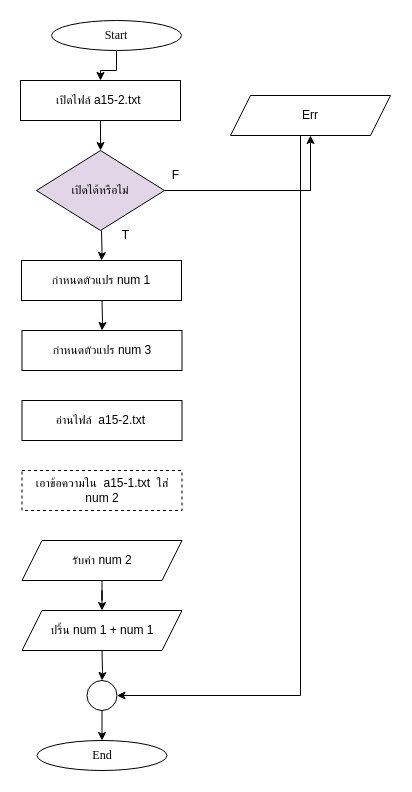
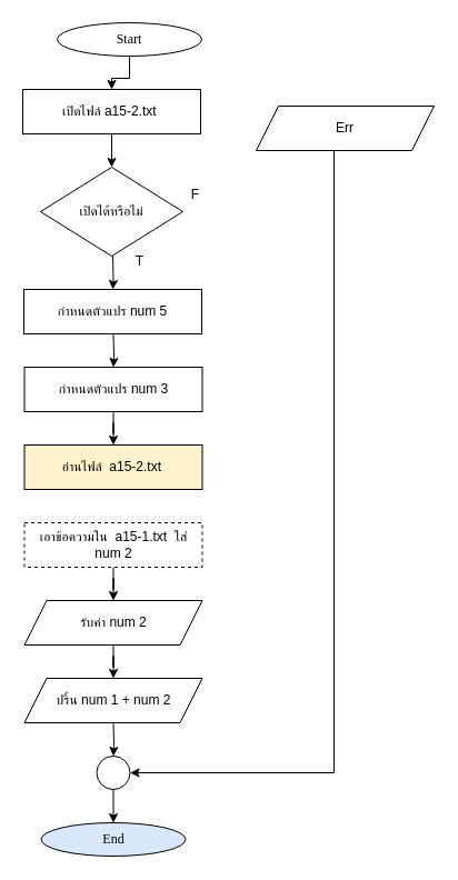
  <mxCell id="0" />
  <mxCell id="1" parent="0" />
  <mxCell id="2" value="" style="edgeStyle=orthogonalEdgeStyle;rounded=0;orthogonalLoop=1;jettySize=auto;html=1;" edge="1" parent="1" source="3" target="5"><mxGeometry relative="1" as="geometry" /></mxCell>
  <mxCell id="3" value="&lt;font data-font-src=&quot;https://fonts.googleapis.com/css?family=Sarabun&quot; face=&quot;Sarabun&quot;&gt;Start&lt;/font&gt;" style="ellipse;whiteSpace=wrap;html=1;" vertex="1" parent="1"><mxGeometry x="51" y="20" width="130" height="30" as="geometry" /></mxCell>
  <mxCell id="4" value="" style="edgeStyle=orthogonalEdgeStyle;rounded=0;orthogonalLoop=1;jettySize=auto;html=1;" edge="1" parent="1" source="5" target="8"><mxGeometry relative="1" as="geometry" /></mxCell>
  <mxCell id="5" value="เปิดไฟล์&amp;nbsp;a15-2.txt&amp;nbsp;&lt;span style=&quot;color: rgba(0, 0, 0, 0); font-family: monospace; font-size: 0px; text-align: start; text-wrap-mode: nowrap;&quot;&gt;%3CmxGraphModel%3E%3Croot%3E%3CmxCell%20id%3D%220%22%2F%3E%3CmxCell%20id%3D%221%22%20parent%3D%220%22%2F%3E%3CmxCell%20id%3D%222%22%20value%3D%22%E0%B8%81%E0%B8%B3%E0%B8%AB%E0%B8%99%E0%B8%94%E0%B8%95%E0%B8%B1%E0%B8%A7%E0%B9%81%E0%B8%9B%E0%B8%A3%20arr%22%20style%3D%22rounded%3D0%3BwhiteSpace%3Dwrap%3Bhtml%3D1%3B%22%20vertex%3D%221%22%20parent%3D%221%22%3E%3CmxGeometry%20x%3D%22-680%22%20y%3D%22-980%22%20width%3D%22160%22%20height%3D%2240%22%20as%3D%22geometry%22%2F%3E%3C%2FmxCell%3E%3C%2Froot%3E%3C%2FmxGraphModel%3E&lt;/span&gt;" style="rounded=0;whiteSpace=wrap;html=1;" vertex="1" parent="1"><mxGeometry x="20" y="80" width="160" height="40" as="geometry" /></mxCell>
  <mxCell id="6" value="" style="edgeStyle=orthogonalEdgeStyle;rounded=0;orthogonalLoop=1;jettySize=auto;html=1;" edge="1" parent="1" target="10"><mxGeometry relative="1" as="geometry"><mxPoint x="101.5" y="300" as="sourcePoint" /></mxGeometry></mxCell>
- <mxCell id="7" value="" style="edgeStyle=orthogonalEdgeStyle;rounded=0;orthogonalLoop=1;jettySize=auto;html=1;" edge="1" parent="1" source="8" target="16"><mxGeometry relative="1" as="geometry" /></mxCell>
- <mxCell id="8" value="เปิดได้หรือไม่" style="rhombus;whiteSpace=wrap;html=1;fillColor=#e1d5e7;" vertex="1" parent="1"><mxGeometry x="36" y="150" width="128" height="80" as="geometry" /></mxCell>
+ <mxCell id="8" value="เปิดได้หรือไม่" style="rhombus;whiteSpace=wrap;html=1;" vertex="1" parent="1"><mxGeometry x="36" y="150" width="128" height="80" as="geometry" /></mxCell>
+ <mxCell id="9" value="" style="edgeStyle=orthogonalEdgeStyle;rounded=0;orthogonalLoop=1;jettySize=auto;html=1;" edge="1" parent="1" source="10" target="11"><mxGeometry relative="1" as="geometry" /></mxCell>
  <mxCell id="10" value="กำหนดตัวแปร num 3" style="rounded=0;whiteSpace=wrap;html=1;" vertex="1" parent="1"><mxGeometry x="21.5" y="330" width="160" height="40" as="geometry" /></mxCell>
- <mxCell id="11" value="อ่านไฟล์&amp;nbsp;&amp;nbsp;a15-2.txt&amp;nbsp;" style="rounded=0;whiteSpace=wrap;html=1;" vertex="1" parent="1"><mxGeometry x="21.5" y="400" width="160" height="40" as="geometry" /></mxCell>
+ <mxCell id="11" value="อ่านไฟล์&amp;nbsp;&amp;nbsp;a15-2.txt&amp;nbsp;" style="rounded=0;whiteSpace=wrap;html=1;fillColor=#fff2cc;" vertex="1" parent="1"><mxGeometry x="21.5" y="400" width="160" height="40" as="geometry" /></mxCell>
+ <mxCell id="12" value="" style="edgeStyle=orthogonalEdgeStyle;rounded=0;orthogonalLoop=1;jettySize=auto;html=1;" edge="1" parent="1" source="13" target="23"><mxGeometry relative="1" as="geometry" /></mxCell>
  <mxCell id="13" value="เอาข้อความใน&amp;nbsp;&amp;nbsp;a15-1.txt&amp;nbsp; ใส่ num 2" style="rounded=0;whiteSpace=wrap;html=1;dashed=1;" vertex="1" parent="1"><mxGeometry x="21.5" y="470" width="160" height="40" as="geometry" /></mxCell>
  <mxCell id="14" value="" style="edgeStyle=orthogonalEdgeStyle;rounded=0;orthogonalLoop=1;jettySize=auto;html=1;" edge="1" parent="1" target="19"><mxGeometry relative="1" as="geometry"><mxPoint x="101.5" y="650" as="sourcePoint" /></mxGeometry></mxCell>
  <mxCell id="15" style="edgeStyle=orthogonalEdgeStyle;rounded=0;orthogonalLoop=1;jettySize=auto;html=1;entryX=1;entryY=0.5;entryDx=0;entryDy=0;" edge="1" parent="1" source="16" target="19"><mxGeometry relative="1" as="geometry"><Array as="points"><mxPoint x="300" y="695" /></Array></mxGeometry></mxCell>
  <mxCell id="16" value="Err" style="rounded=0;whiteSpace=wrap;html=1;shape=parallelogram;perimeter=parallelogramPerimeter;fixedSize=1;" vertex="1" parent="1"><mxGeometry x="230" y="95" width="160" height="40" as="geometry" /></mxCell>
- <mxCell id="17" value="&lt;font data-font-src=&quot;https://fonts.googleapis.com/css?family=Sarabun&quot; face=&quot;Sarabun&quot;&gt;End&lt;/font&gt;" style="ellipse;whiteSpace=wrap;html=1;" vertex="1" parent="1"><mxGeometry x="36.5" y="740" width="130" height="30" as="geometry" /></mxCell>
+ <mxCell id="17" value="&lt;font data-font-src=&quot;https://fonts.googleapis.com/css?family=Sarabun&quot; face=&quot;Sarabun&quot;&gt;End&lt;/font&gt;" style="ellipse;whiteSpace=wrap;html=1;fillColor=#dae8fc;" vertex="1" parent="1"><mxGeometry x="36.5" y="740" width="130" height="30" as="geometry" /></mxCell>
  <mxCell id="18" value="" style="edgeStyle=orthogonalEdgeStyle;rounded=0;orthogonalLoop=1;jettySize=auto;html=1;" edge="1" parent="1" source="19"><mxGeometry relative="1" as="geometry"><mxPoint x="101.5" y="740" as="targetPoint" /></mxGeometry></mxCell>
  <mxCell id="19" value="" style="ellipse;whiteSpace=wrap;html=1;aspect=fixed;" vertex="1" parent="1"><mxGeometry x="86.5" y="680" width="30" height="30" as="geometry" /></mxCell>
  <mxCell id="20" value="" style="edgeStyle=orthogonalEdgeStyle;rounded=0;orthogonalLoop=1;jettySize=auto;html=1;" edge="1" target="21" parent="1"><mxGeometry relative="1" as="geometry"><mxPoint x="101" y="230" as="sourcePoint" /></mxGeometry></mxCell>
- <mxCell id="21" value="กำหนดตัวแปร num 1" style="rounded=0;whiteSpace=wrap;html=1;" vertex="1" parent="1"><mxGeometry x="21" y="260" width="160" height="40" as="geometry" /></mxCell>
+ <mxCell id="21" value="กำหนดตัวแปร num 5" style="rounded=0;whiteSpace=wrap;html=1;" vertex="1" parent="1"><mxGeometry x="21" y="260" width="160" height="40" as="geometry" /></mxCell>
  <mxCell id="22" value="" style="edgeStyle=orthogonalEdgeStyle;rounded=0;orthogonalLoop=1;jettySize=auto;html=1;" edge="1" parent="1" source="23" target="24"><mxGeometry relative="1" as="geometry" /></mxCell>
  <mxCell id="23" value="รับค่า num 2" style="rounded=0;whiteSpace=wrap;html=1;shape=parallelogram;perimeter=parallelogramPerimeter;fixedSize=1;" vertex="1" parent="1"><mxGeometry x="21.5" y="540" width="160" height="40" as="geometry" /></mxCell>
- <mxCell id="24" value="ปริ้น num 1 + num 1" style="rounded=0;whiteSpace=wrap;html=1;shape=parallelogram;perimeter=parallelogramPerimeter;fixedSize=1;" vertex="1" parent="1"><mxGeometry x="21.5" y="610" width="160" height="40" as="geometry" /></mxCell>
+ <mxCell id="24" value="ปริ้น num 1 + num 2" style="rounded=0;whiteSpace=wrap;html=1;shape=parallelogram;perimeter=parallelogramPerimeter;fixedSize=1;" vertex="1" parent="1"><mxGeometry x="21.5" y="610" width="160" height="40" as="geometry" /></mxCell>
  <mxCell id="25" value="T" style="text;html=1;align=center;verticalAlign=middle;resizable=0;points=[];autosize=1;strokeColor=none;fillColor=none;" vertex="1" parent="1"><mxGeometry x="110" y="220" width="30" height="30" as="geometry" /></mxCell>
  <mxCell id="26" value="F" style="text;html=1;align=center;verticalAlign=middle;resizable=0;points=[];autosize=1;strokeColor=none;fillColor=none;" vertex="1" parent="1"><mxGeometry x="160" y="160" width="30" height="30" as="geometry" /></mxCell>
